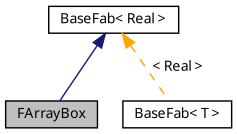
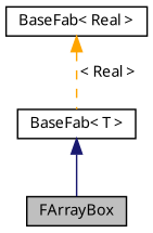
  digraph {
    fontname="Noto Sans"
    node [color=black fillcolor=white fontname="Noto Sans" fontsize=10 shape=record style=filled]
    edge [dir=back fontname="Noto Sans" fontsize=10 labelfontname=Helvetica labelfontsize=10]
    n1 [fillcolor=grey75 fontcolor=black height=0.2 label=FArrayBox width=0.4]
    n2 [height=0.2 label="BaseFab\< Real \>" width=0.4]
    n3 [height=0.2 label="BaseFab\< T \>" width=0.4]
-   n2 -> n1 [color=midnightblue style=solid]
+   n3 -> n1 [color=midnightblue style=solid]
    n2 -> n3 [color=orange label=" \< Real \>" style=dashed]
  }
